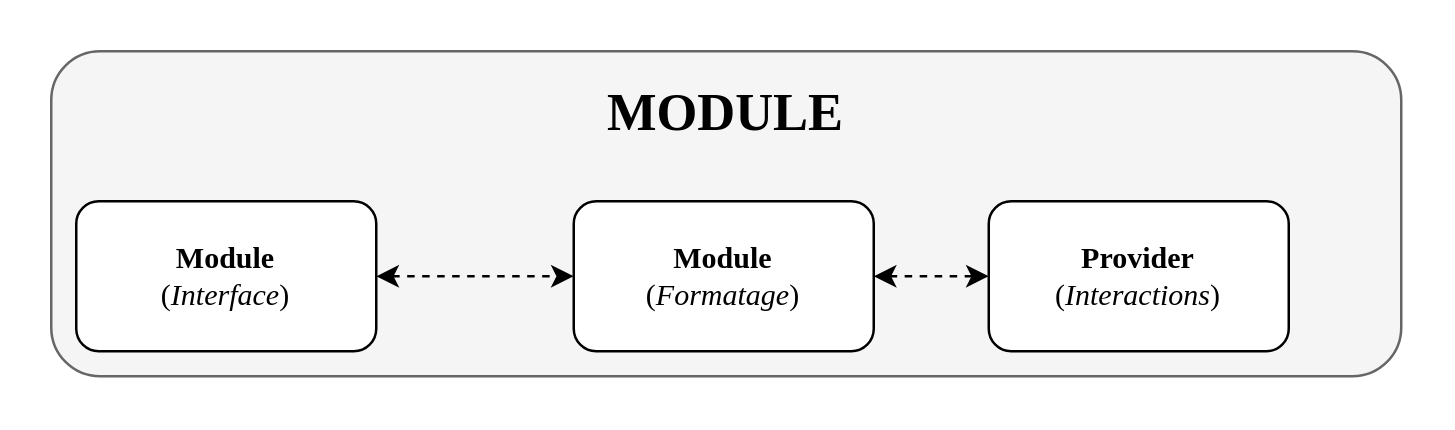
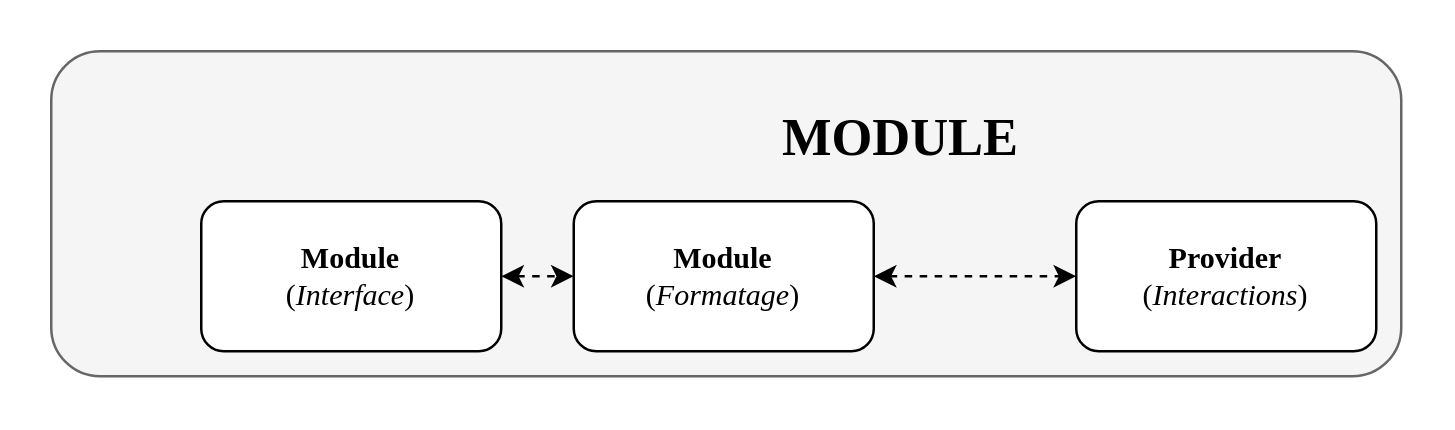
  <mxCell id="0" />
  <mxCell id="1" parent="0" />
  <mxCell id="2" value="" style="rounded=1;whiteSpace=wrap;html=1;fontFamily=Asap;fontSource=https%3A%2F%2Ffonts.googleapis.com%2Fcss%3Ffamily%3DAsap;fillColor=#f5f5f5;fontColor=#333333;strokeColor=#666666;" vertex="1" parent="1"><mxGeometry x="20" y="20" width="540" height="130" as="geometry" /></mxCell>
- <mxCell id="3" value="&lt;font face=&quot;Asap&quot; data-font-src=&quot;https://fonts.googleapis.com/css?family=Asap&quot;&gt;&lt;b&gt;Module&lt;br&gt;&lt;/b&gt;(&lt;i&gt;Interface&lt;/i&gt;)&lt;/font&gt;" style="rounded=1;whiteSpace=wrap;html=1;" vertex="1" parent="1"><mxGeometry x="30" y="80" width="120" height="60" as="geometry" /></mxCell>
+ <mxCell id="3" value="&lt;font face=&quot;Asap&quot; data-font-src=&quot;https://fonts.googleapis.com/css?family=Asap&quot;&gt;&lt;b&gt;Module&lt;br&gt;&lt;/b&gt;(&lt;i&gt;Interface&lt;/i&gt;)&lt;/font&gt;" style="rounded=1;whiteSpace=wrap;html=1;" vertex="1" parent="1"><mxGeometry x="80" y="80" width="120" height="60" as="geometry" /></mxCell>
  <mxCell id="4" value="&lt;font face=&quot;Asap&quot; data-font-src=&quot;https://fonts.googleapis.com/css?family=Asap&quot;&gt;&lt;b&gt;Module&lt;/b&gt;&lt;br&gt;(&lt;i&gt;Formatage&lt;/i&gt;)&lt;/font&gt;" style="rounded=1;whiteSpace=wrap;html=1;glass=0;" vertex="1" parent="1"><mxGeometry x="229" y="80" width="120" height="60" as="geometry" /></mxCell>
- <mxCell id="5" value="&lt;font face=&quot;Asap&quot; data-font-src=&quot;https://fonts.googleapis.com/css?family=Asap&quot;&gt;&lt;b&gt;Provider&lt;/b&gt;&lt;br&gt;(&lt;i&gt;Interactions&lt;/i&gt;)&lt;/font&gt;" style="rounded=1;whiteSpace=wrap;html=1;" vertex="1" parent="1"><mxGeometry x="395" y="80" width="120" height="60" as="geometry" /></mxCell>
+ <mxCell id="5" value="&lt;font face=&quot;Asap&quot; data-font-src=&quot;https://fonts.googleapis.com/css?family=Asap&quot;&gt;&lt;b&gt;Provider&lt;/b&gt;&lt;br&gt;(&lt;i&gt;Interactions&lt;/i&gt;)&lt;/font&gt;" style="rounded=1;whiteSpace=wrap;html=1;" vertex="1" parent="1"><mxGeometry x="430" y="80" width="120" height="60" as="geometry" /></mxCell>
  <mxCell id="6" value="" style="endArrow=classic;startArrow=classic;html=1;rounded=0;exitX=1;exitY=0.5;exitDx=0;exitDy=0;entryX=0;entryY=0.5;entryDx=0;entryDy=0;dashed=1;" edge="1" parent="1" source="3" target="4"><mxGeometry width="50" height="50" relative="1" as="geometry"><mxPoint x="270" y="130" as="sourcePoint" /><mxPoint x="320" y="80" as="targetPoint" /></mxGeometry></mxCell>
  <mxCell id="7" value="" style="endArrow=classic;startArrow=classic;html=1;rounded=0;exitX=1;exitY=0.5;exitDx=0;exitDy=0;entryX=0;entryY=0.5;entryDx=0;entryDy=0;dashed=1;" edge="1" parent="1" source="4" target="5"><mxGeometry width="50" height="50" relative="1" as="geometry"><mxPoint x="360" y="130" as="sourcePoint" /><mxPoint x="380" y="140" as="targetPoint" /></mxGeometry></mxCell>
- <mxCell id="8" value="&lt;span&gt;&lt;font style=&quot;font-size: 21px&quot;&gt;MODULE&lt;/font&gt;&lt;/span&gt;" style="text;html=1;strokeColor=none;fillColor=none;align=center;verticalAlign=middle;whiteSpace=wrap;rounded=0;fontFamily=Asap;fontSource=https%3A%2F%2Ffonts.googleapis.com%2Fcss%3Ffamily%3DAsap;fontStyle=1;font-weight=800" vertex="1" parent="1"><mxGeometry x="240" y="30" width="100" height="30" as="geometry" /></mxCell>
+ <mxCell id="8" value="&lt;span&gt;&lt;font style=&quot;font-size: 21px&quot;&gt;MODULE&lt;/font&gt;&lt;/span&gt;" style="text;html=1;strokeColor=none;fillColor=none;align=center;verticalAlign=middle;whiteSpace=wrap;rounded=0;fontFamily=Asap;fontSource=https%3A%2F%2Ffonts.googleapis.com%2Fcss%3Ffamily%3DAsap;fontStyle=1;font-weight=800" vertex="1" parent="1"><mxGeometry x="310" y="40" width="100" height="30" as="geometry" /></mxCell>
